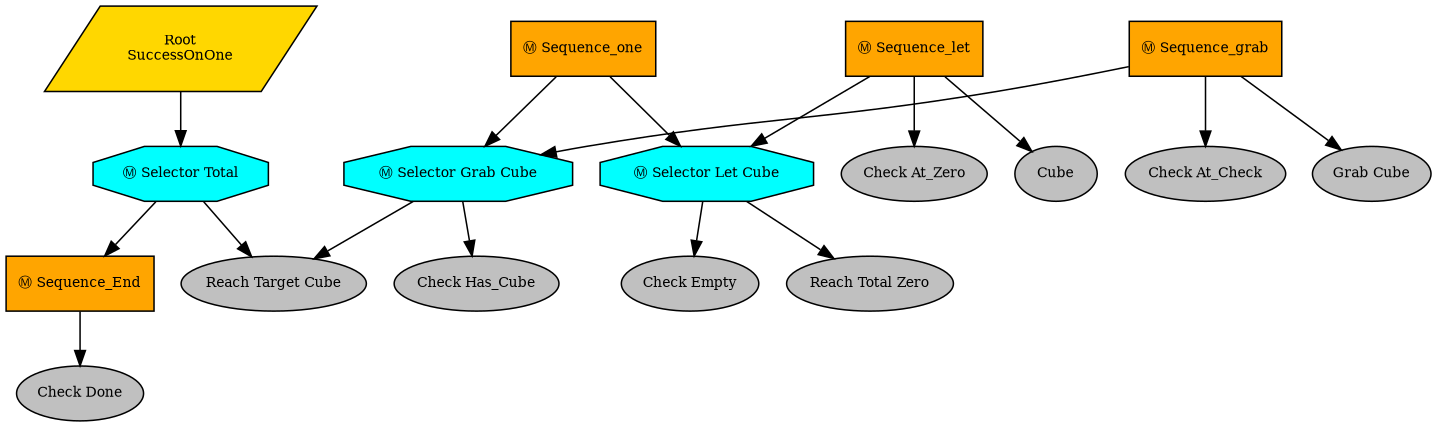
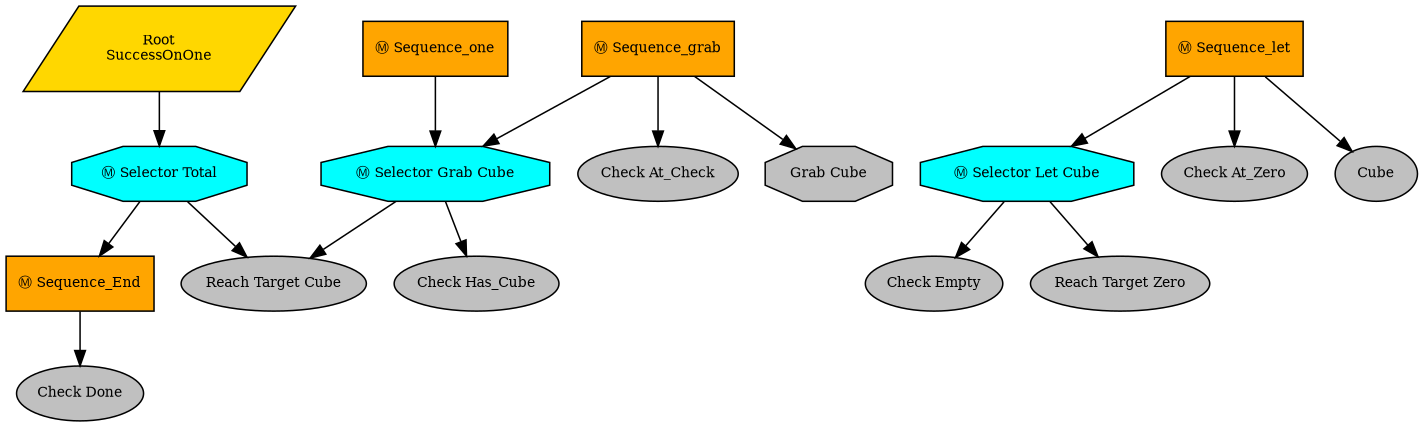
  digraph {
    fontname="times-roman"
    ordering=out
    node [fillcolor=gray fontcolor=black fontname="times-roman" fontsize=9 shape=ellipse style=filled]
    edge [fontname="times-roman"]
    n1 [fillcolor=gold label="Root\nSuccessOnOne" shape=parallelogram]
    n2 [fillcolor=cyan label="Ⓜ Selector Total" shape=octagon]
    n3 [fillcolor=orange label="Ⓜ Sequence_End" shape=box]
    n4 [label="Reach Target Cube"]
    n5 [label="Check Done"]
    n6 [fillcolor=orange label="Ⓜ Sequence_one" shape=box]
    n7 [fillcolor=cyan label="Ⓜ Selector Grab Cube" shape=octagon]
    n8 [fillcolor=cyan label="Ⓜ Selector Let Cube" shape=octagon]
    n9 [label="Check Has_Cube"]
    n10 [label="Check Empty"]
-   n11 [label="Reach Total Zero"]
+   n11 [label="Reach Target Zero"]
    n12 [fillcolor=orange label="Ⓜ Sequence_grab" shape=box]
    n13 [label="Check At_Check"]
-   n14 [label="Grab Cube"]
+   n14 [label="Grab Cube" shape=octagon]
    n15 [fillcolor=orange label="Ⓜ Sequence_let" shape=box]
    n16 [label="Check At_Zero"]
    n17 [label=Cube]
    n1 -> n2
    n2 -> n3
    n2 -> n4
    n3 -> n5
    n6 -> n7
-   n6 -> n8
    n7 -> n4
    n7 -> n9
    n8 -> n10
    n8 -> n11
    n12 -> n7
    n12 -> n13
    n12 -> n14
    n15 -> n8
    n15 -> n16
    n15 -> n17
  }
